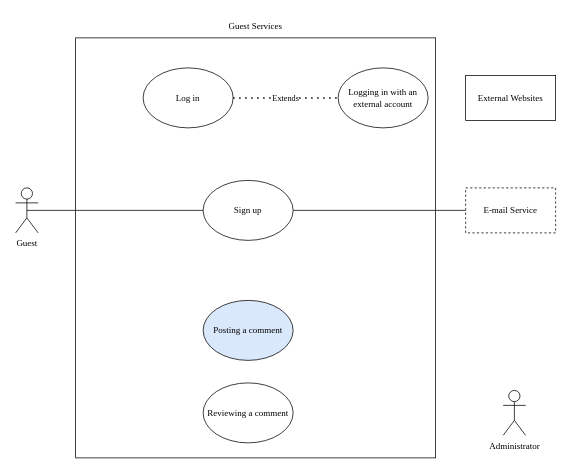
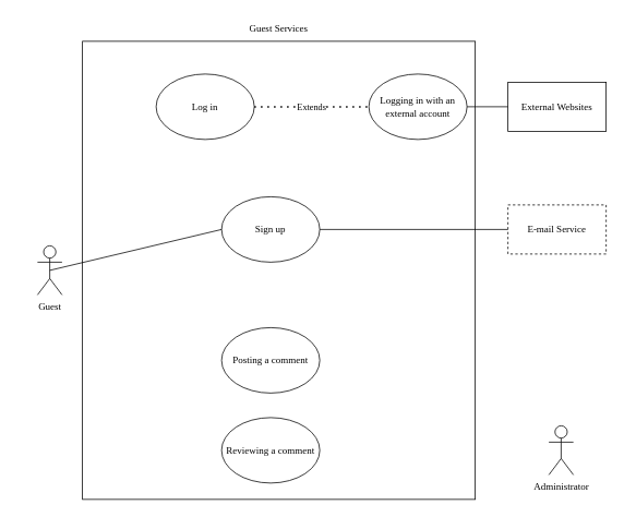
  <mxCell id="0" />
  <mxCell id="1" parent="0" />
  <mxCell id="2" value="" style="rounded=0;whiteSpace=wrap;html=1;fontFamily=Georgia;" parent="1" vertex="1"><mxGeometry x="100" y="50" width="480" height="560" as="geometry" /></mxCell>
- <mxCell id="3" value="&lt;div&gt;Guest&lt;/div&gt;" style="shape=umlActor;verticalLabelPosition=bottom;verticalAlign=top;html=1;outlineConnect=0;fontFamily=Georgia;" parent="1" vertex="1"><mxGeometry x="20" y="250" width="30" height="60" as="geometry" /></mxCell>
+ <mxCell id="3" value="&lt;div&gt;Guest&lt;/div&gt;" style="shape=umlActor;verticalLabelPosition=bottom;verticalAlign=top;html=1;outlineConnect=0;fontFamily=Georgia;" parent="1" vertex="1"><mxGeometry x="45" y="300" width="30" height="60" as="geometry" /></mxCell>
  <mxCell id="4" value="&lt;div&gt;Guest Services&lt;/div&gt;" style="text;html=1;strokeColor=none;fillColor=none;align=center;verticalAlign=middle;whiteSpace=wrap;rounded=0;fontFamily=Georgia;" parent="1" vertex="1"><mxGeometry x="280" y="20" width="120" height="30" as="geometry" /></mxCell>
  <mxCell id="5" value="&lt;div&gt;Administrator&lt;/div&gt;" style="shape=umlActor;verticalLabelPosition=bottom;verticalAlign=top;html=1;outlineConnect=0;fontFamily=Georgia;" parent="1" vertex="1"><mxGeometry x="670" y="520" width="30" height="60" as="geometry" /></mxCell>
  <mxCell id="6" value="&lt;div&gt;Log in&lt;br&gt;&lt;/div&gt;" style="ellipse;whiteSpace=wrap;html=1;fontFamily=Georgia;" parent="1" vertex="1"><mxGeometry x="190" y="90" width="120" height="80" as="geometry" /></mxCell>
  <mxCell id="7" value="Sign up" style="ellipse;whiteSpace=wrap;html=1;fontFamily=Georgia;" parent="1" vertex="1"><mxGeometry x="270" y="240" width="120" height="80" as="geometry" /></mxCell>
- <mxCell id="8" value="Posting a comment" style="ellipse;whiteSpace=wrap;html=1;fontFamily=Georgia;fillColor=#dae8fc;" parent="1" vertex="1"><mxGeometry x="270" y="400" width="120" height="80" as="geometry" /></mxCell>
+ <mxCell id="8" value="Posting a comment" style="ellipse;whiteSpace=wrap;html=1;fontFamily=Georgia;" parent="1" vertex="1"><mxGeometry x="270" y="400" width="120" height="80" as="geometry" /></mxCell>
  <mxCell id="9" value="&lt;div&gt;E-mail Service&lt;/div&gt;" style="rounded=0;whiteSpace=wrap;html=1;fontFamily=Georgia;dashed=1;" parent="1" vertex="1"><mxGeometry x="620" y="250" width="120" height="60" as="geometry" /></mxCell>
  <mxCell id="10" value="Reviewing a comment" style="ellipse;whiteSpace=wrap;html=1;fontFamily=Georgia;" parent="1" vertex="1"><mxGeometry x="270" y="510" width="120" height="80" as="geometry" /></mxCell>
  <mxCell id="11" value="&lt;div&gt;&lt;font face=&quot;Georgia&quot;&gt;Logging in with an external account&lt;/font&gt;&lt;/div&gt;" style="ellipse;whiteSpace=wrap;html=1;" vertex="1" parent="1"><mxGeometry x="450" y="90" width="120" height="80" as="geometry" /></mxCell>
  <mxCell id="12" value="Extends" style="endArrow=none;dashed=1;html=1;dashPattern=1 3;strokeWidth=2;rounded=0;fontFamily=Georgia;entryX=0;entryY=0.5;entryDx=0;entryDy=0;exitX=1;exitY=0.5;exitDx=0;exitDy=0;" edge="1" parent="1" source="6" target="11"><mxGeometry width="50" height="50" relative="1" as="geometry"><mxPoint x="380" y="390" as="sourcePoint" /><mxPoint x="430" y="340" as="targetPoint" /></mxGeometry></mxCell>
  <mxCell id="13" value="" style="endArrow=none;html=1;rounded=0;fontFamily=Georgia;entryX=0;entryY=0.5;entryDx=0;entryDy=0;exitX=1;exitY=0.5;exitDx=0;exitDy=0;" edge="1" parent="1" source="7" target="9"><mxGeometry width="50" height="50" relative="1" as="geometry"><mxPoint x="380" y="360" as="sourcePoint" /><mxPoint x="430" y="310" as="targetPoint" /></mxGeometry></mxCell>
  <mxCell id="14" value="" style="endArrow=none;html=1;rounded=0;fontFamily=Georgia;entryX=0;entryY=0.5;entryDx=0;entryDy=0;exitX=0.5;exitY=0.5;exitDx=0;exitDy=0;exitPerimeter=0;" edge="1" parent="1" source="3" target="7"><mxGeometry width="50" height="50" relative="1" as="geometry"><mxPoint x="380" y="360" as="sourcePoint" /><mxPoint x="430" y="310" as="targetPoint" /></mxGeometry></mxCell>
  <mxCell id="15" value="External Websites" style="rounded=0;whiteSpace=wrap;html=1;fontFamily=Georgia;" vertex="1" parent="1"><mxGeometry x="620" y="100" width="120" height="60" as="geometry" /></mxCell>
+ <mxCell id="16" value="" style="endArrow=none;html=1;rounded=0;fontFamily=Georgia;entryX=0;entryY=0.5;entryDx=0;entryDy=0;exitX=1;exitY=0.5;exitDx=0;exitDy=0;" edge="1" parent="1" source="11" target="15"><mxGeometry width="50" height="50" relative="1" as="geometry"><mxPoint x="380" y="360" as="sourcePoint" /><mxPoint x="430" y="310" as="targetPoint" /></mxGeometry></mxCell>
